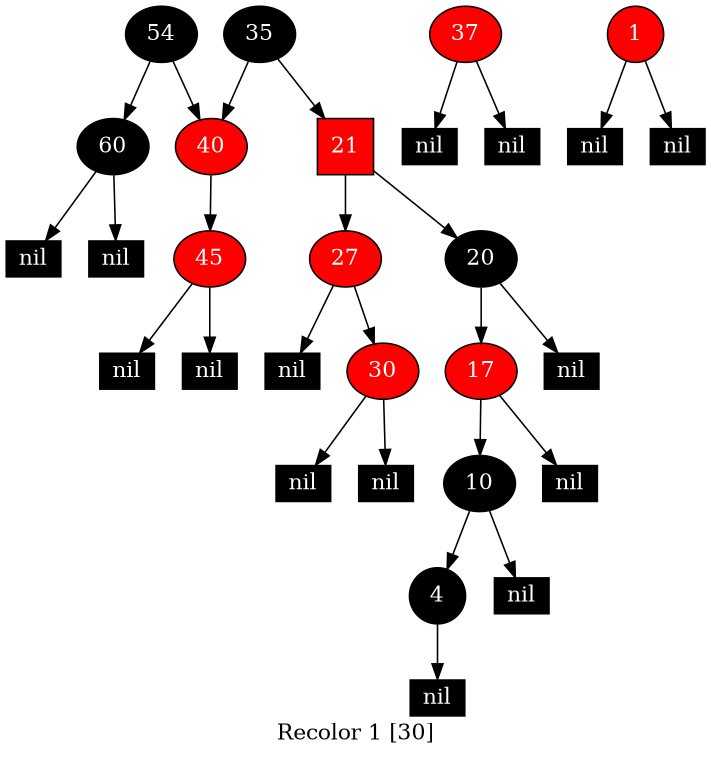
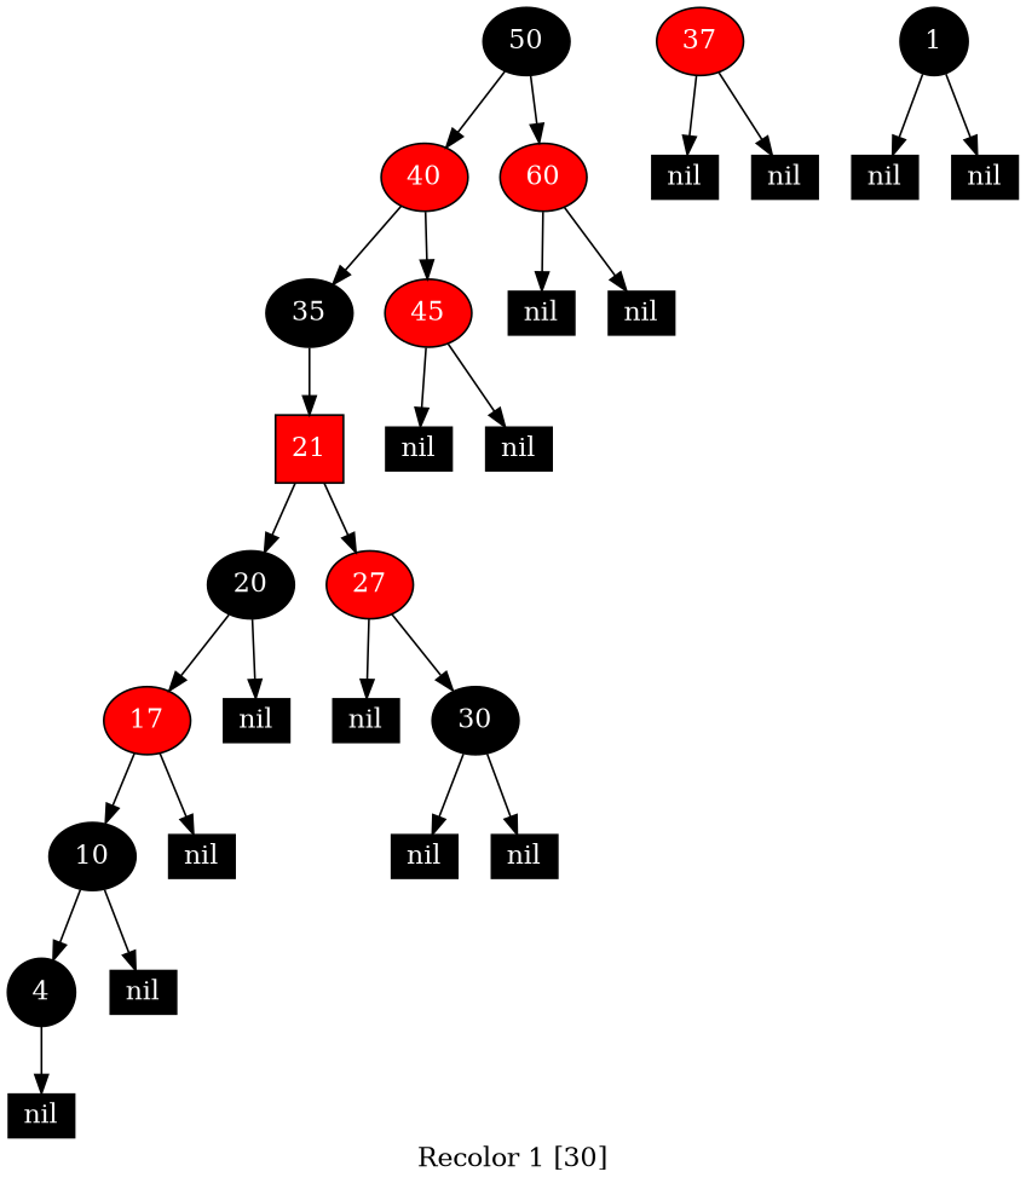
  digraph {
    label="Recolor 1 [30]"
    node [fillcolor=black fontcolor=white style=filled shape=box]
-   50 [width=0.5 label=54 shape=""]
+   50 [width=0.5 shape=""]
    40 [fillcolor=red width=0.5 shape=""]
-   60 [width=0.5 shape=""]
+   60 [fillcolor=red width=0.5 shape=""]
    35 [width=0.5 shape=""]
    45 [fillcolor=red width=0.5 shape=""]
    n6 [height=0.2 label=nil width=0.3]
    n7 [height=0.2 label=nil width=0.3]
    21 [fillcolor=red width=0.5]
    n9 [height=0.2 label=nil width=0.3]
    n10 [height=0.2 label=nil width=0.3]
    20 [width=0.5 shape=""]
    27 [fillcolor=red width=0.5 shape=""]
    37 [fillcolor=red width=0.5 shape=""]
    n14 [height=0.2 label=nil width=0.3]
    n15 [height=0.2 label=nil width=0.3]
    17 [fillcolor=red width=0.5 shape=""]
    n17 [height=0.2 label=nil width=0.3]
    n18 [height=0.2 label=nil width=0.3]
-   30 [fillcolor=red width=0.5 shape=""]
+   30 [width=0.5 shape=""]
    10 [width=0.5 shape=""]
    n21 [height=0.2 label=nil width=0.3]
    n22 [height=0.2 label=nil width=0.3]
    n23 [height=0.2 label=nil width=0.3]
    4 [width=0.5 shape=""]
    n25 [height=0.2 label=nil width=0.3]
    n26 [height=0.2 label=nil width=0.3]
-   1 [fillcolor=red width=0.5 shape=""]
+   1 [width=0.5 shape=""]
    n28 [height=0.2 label=nil width=0.3]
    n29 [height=0.2 label=nil width=0.3]
    50 -> 40
    50 -> 60
-   35 -> 40
+   40 -> 35
    40 -> 45
    60 -> n6
    60 -> n7
    35 -> 21
    45 -> n9
    45 -> n10
    21 -> 20
    21 -> 27
    20 -> 17
    20 -> n17
    27 -> n18
    27 -> 30
    37 -> n14
    37 -> n15
    17 -> 10
    17 -> n21
    30 -> n22
    30 -> n23
    10 -> 4
    10 -> n25
    4 -> n26
    1 -> n28
    1 -> n29
  }
